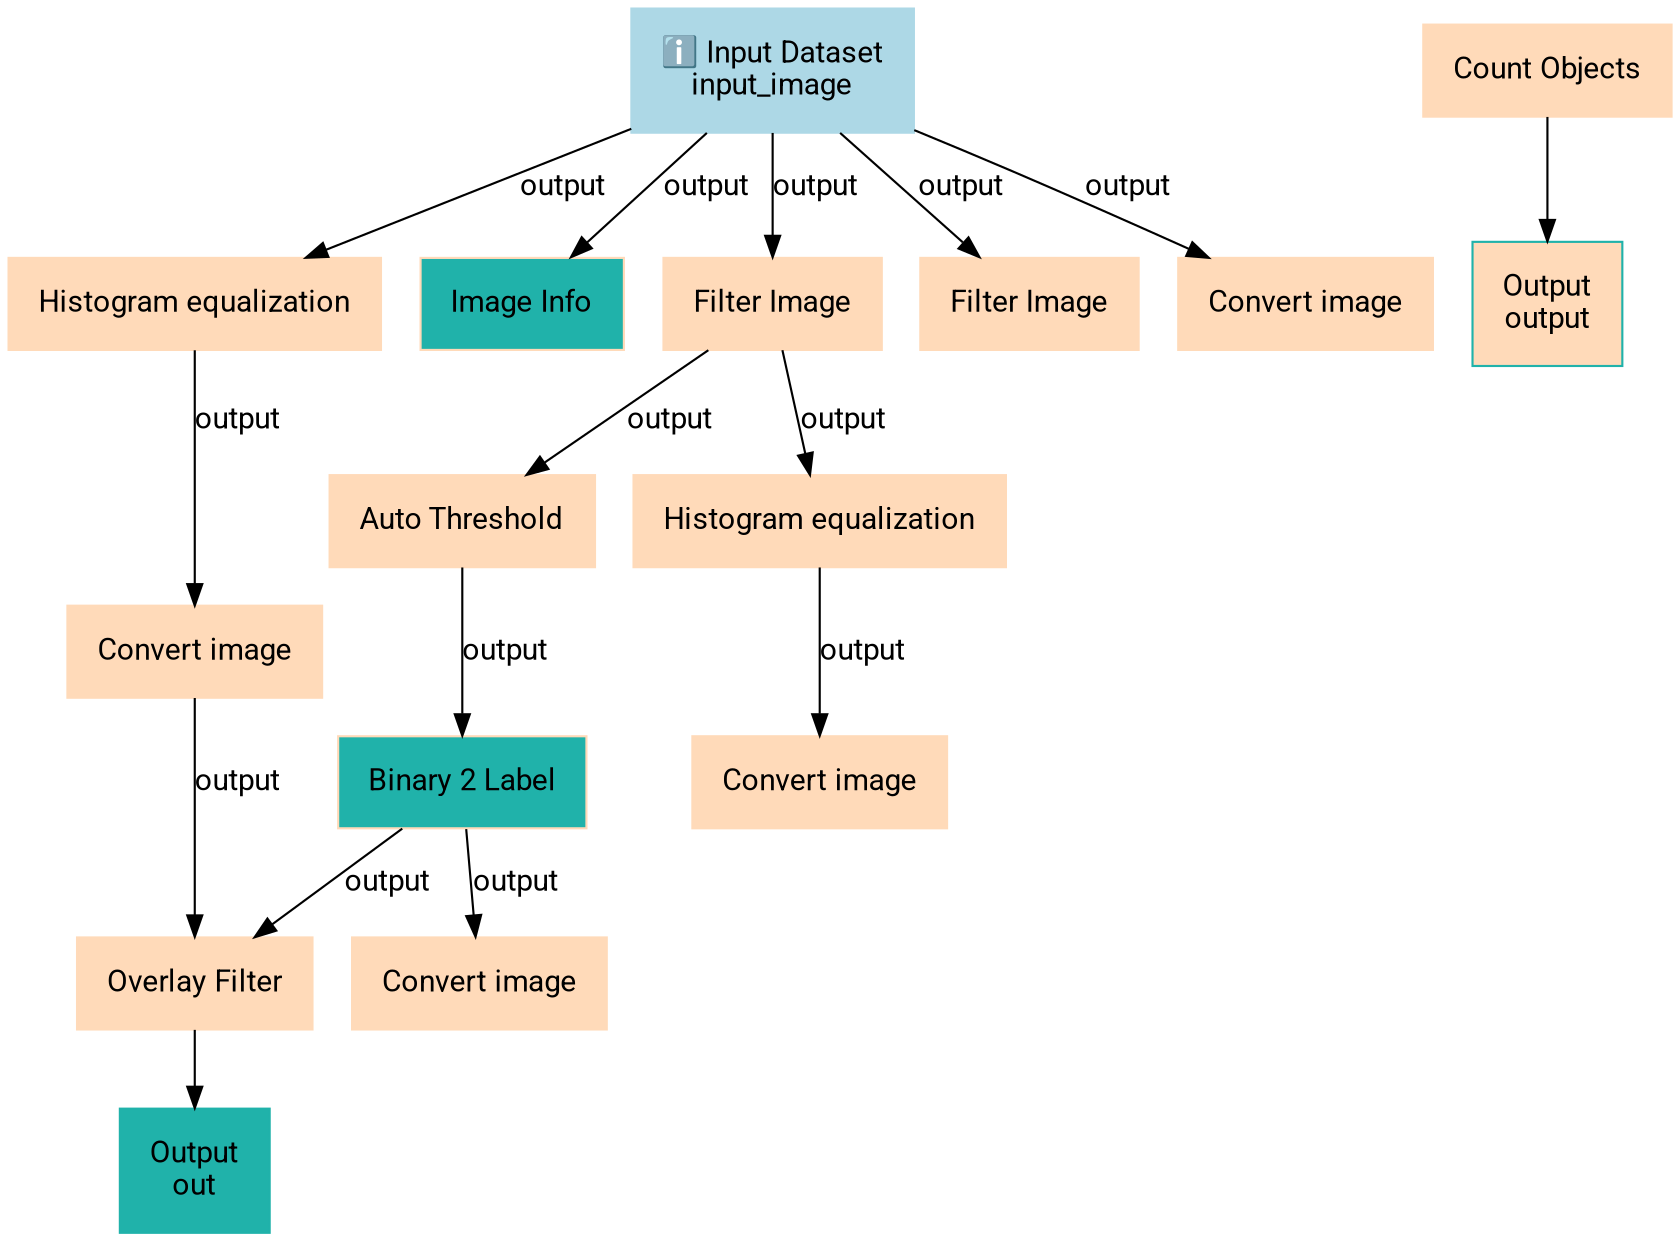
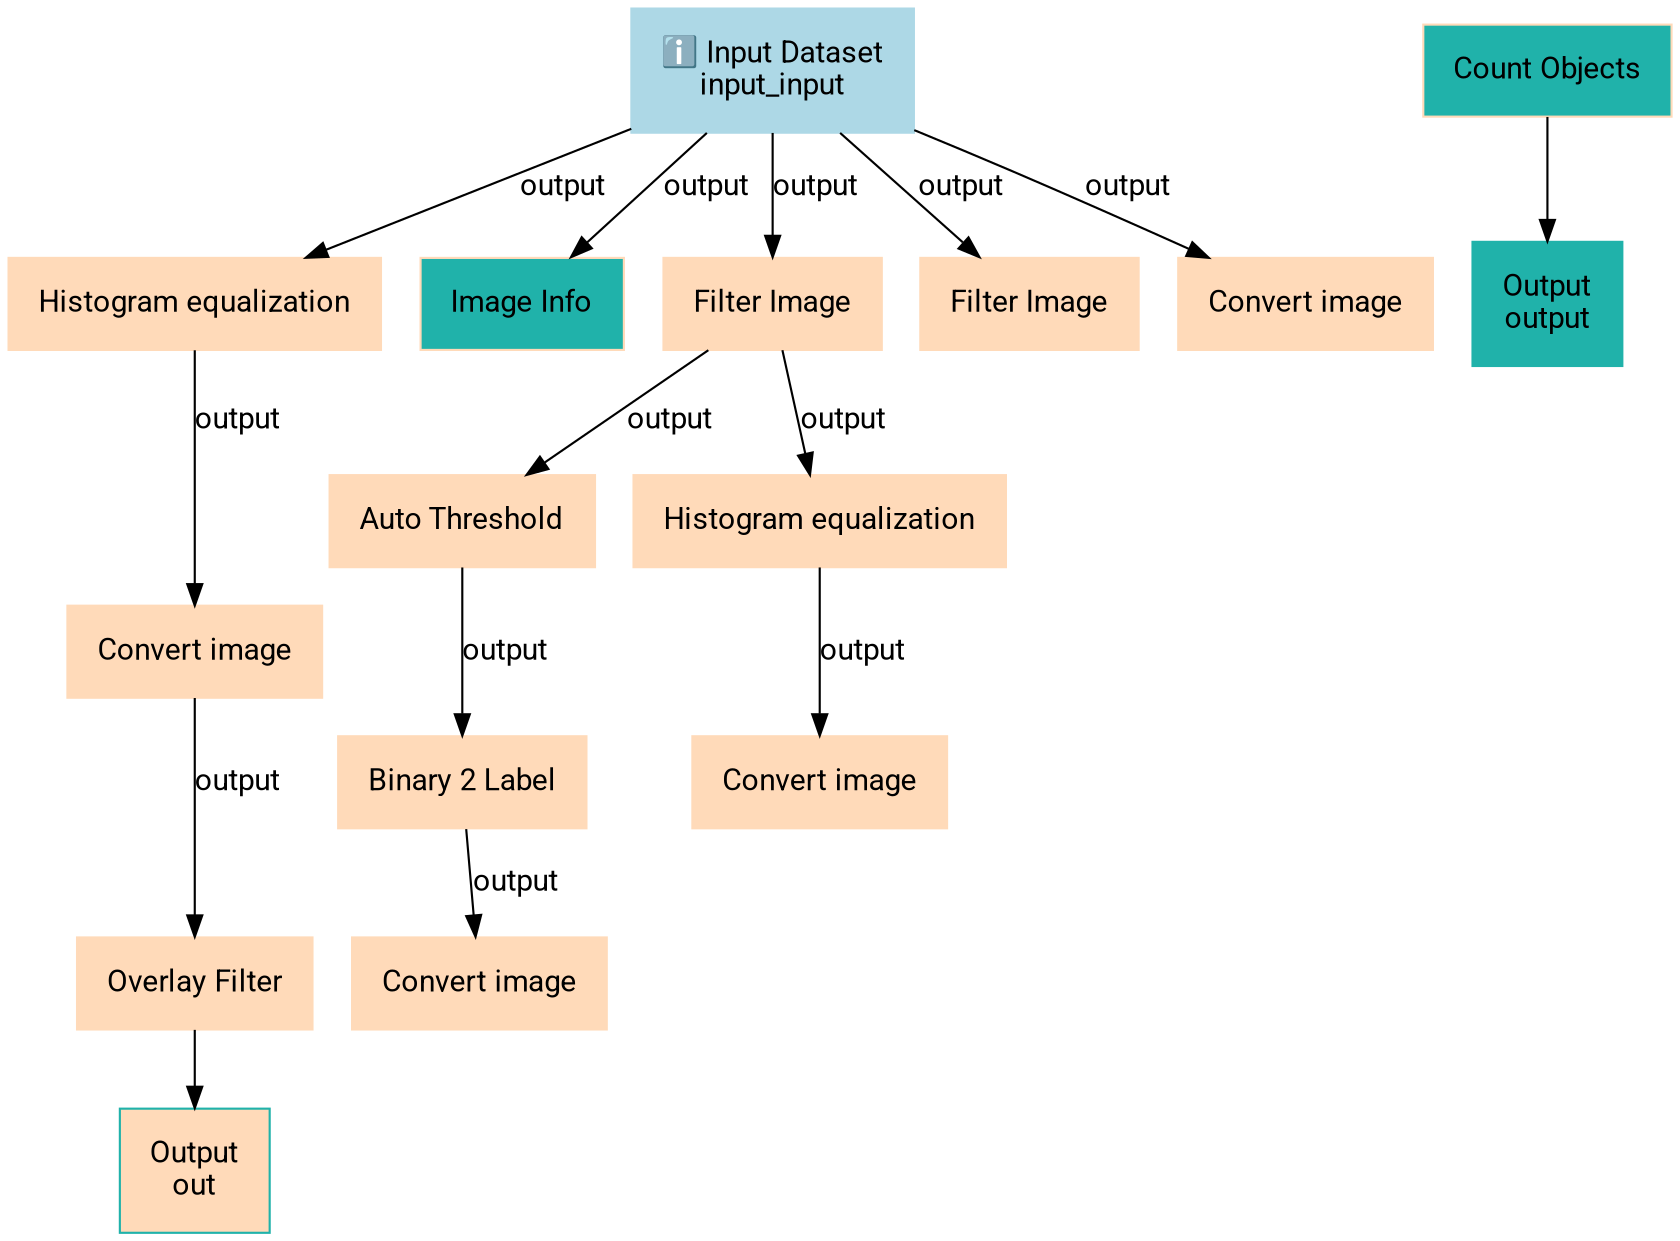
  digraph {
    fontname=Roboto
    node [color=peachpuff fontname=Roboto margin="0.2,0.2" shape=box style=filled]
    edge [fontname=Roboto]
-   n1 [color=lightblue label="ℹ️ Input Dataset\ninput_image"]
+   n1 [color=lightblue label="ℹ️ Input Dataset\ninput_input"]
    n2 [label="Histogram equalization"]
    n3 [fillcolor=lightseagreen label="Image Info"]
    n4 [label="Filter Image"]
    n5 [label="Filter Image"]
    n6 [label="Convert image"]
    n7 [label="Convert image"]
    n8 [label="Auto Threshold"]
    n9 [label="Histogram equalization"]
    n10 [label="Overlay Filter"]
-   n11 [label="Binary 2 Label" fillcolor=lightseagreen]
+   n11 [label="Binary 2 Label"]
    n12 [label="Convert image"]
-   n13 [color=lightseagreen label="Output\nout"]
+   n13 [color=lightseagreen label="Output\nout" fillcolor=peachpuff]
    n14 [label="Convert image"]
-   n15 [label="Count Objects"]
-   n16 [color=lightseagreen label="Output\noutput" fillcolor=peachpuff]
+   n15 [label="Count Objects" fillcolor=lightseagreen]
+   n16 [color=lightseagreen label="Output\noutput"]
    n1 -> n2 [label=output]
    n1 -> n3 [label=output]
    n1 -> n4 [label=output]
    n1 -> n5 [label=output]
    n1 -> n6 [label=output]
    n2 -> n7 [label=output]
    n4 -> n8 [label=output]
    n4 -> n9 [label=output]
    n7 -> n10 [label=output]
    n8 -> n11 [label=output]
    n9 -> n12 [label=output]
    n10 -> n13
-   n11 -> n10 [label=output]
    n11 -> n14 [label=output]
    n15 -> n16
  }
